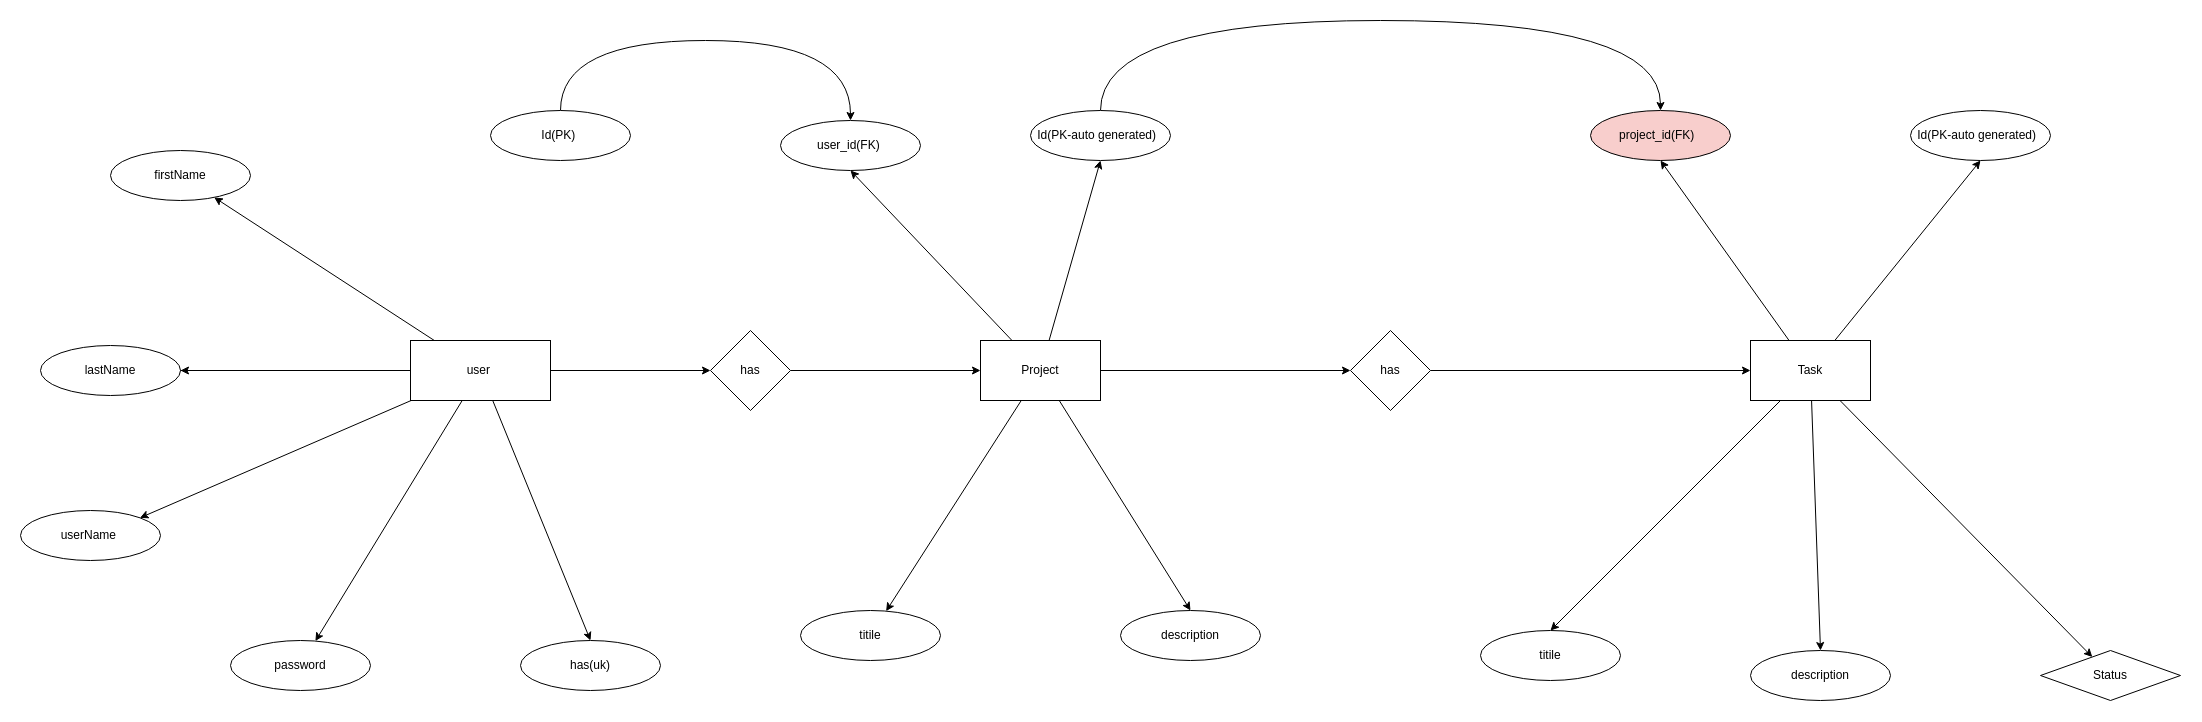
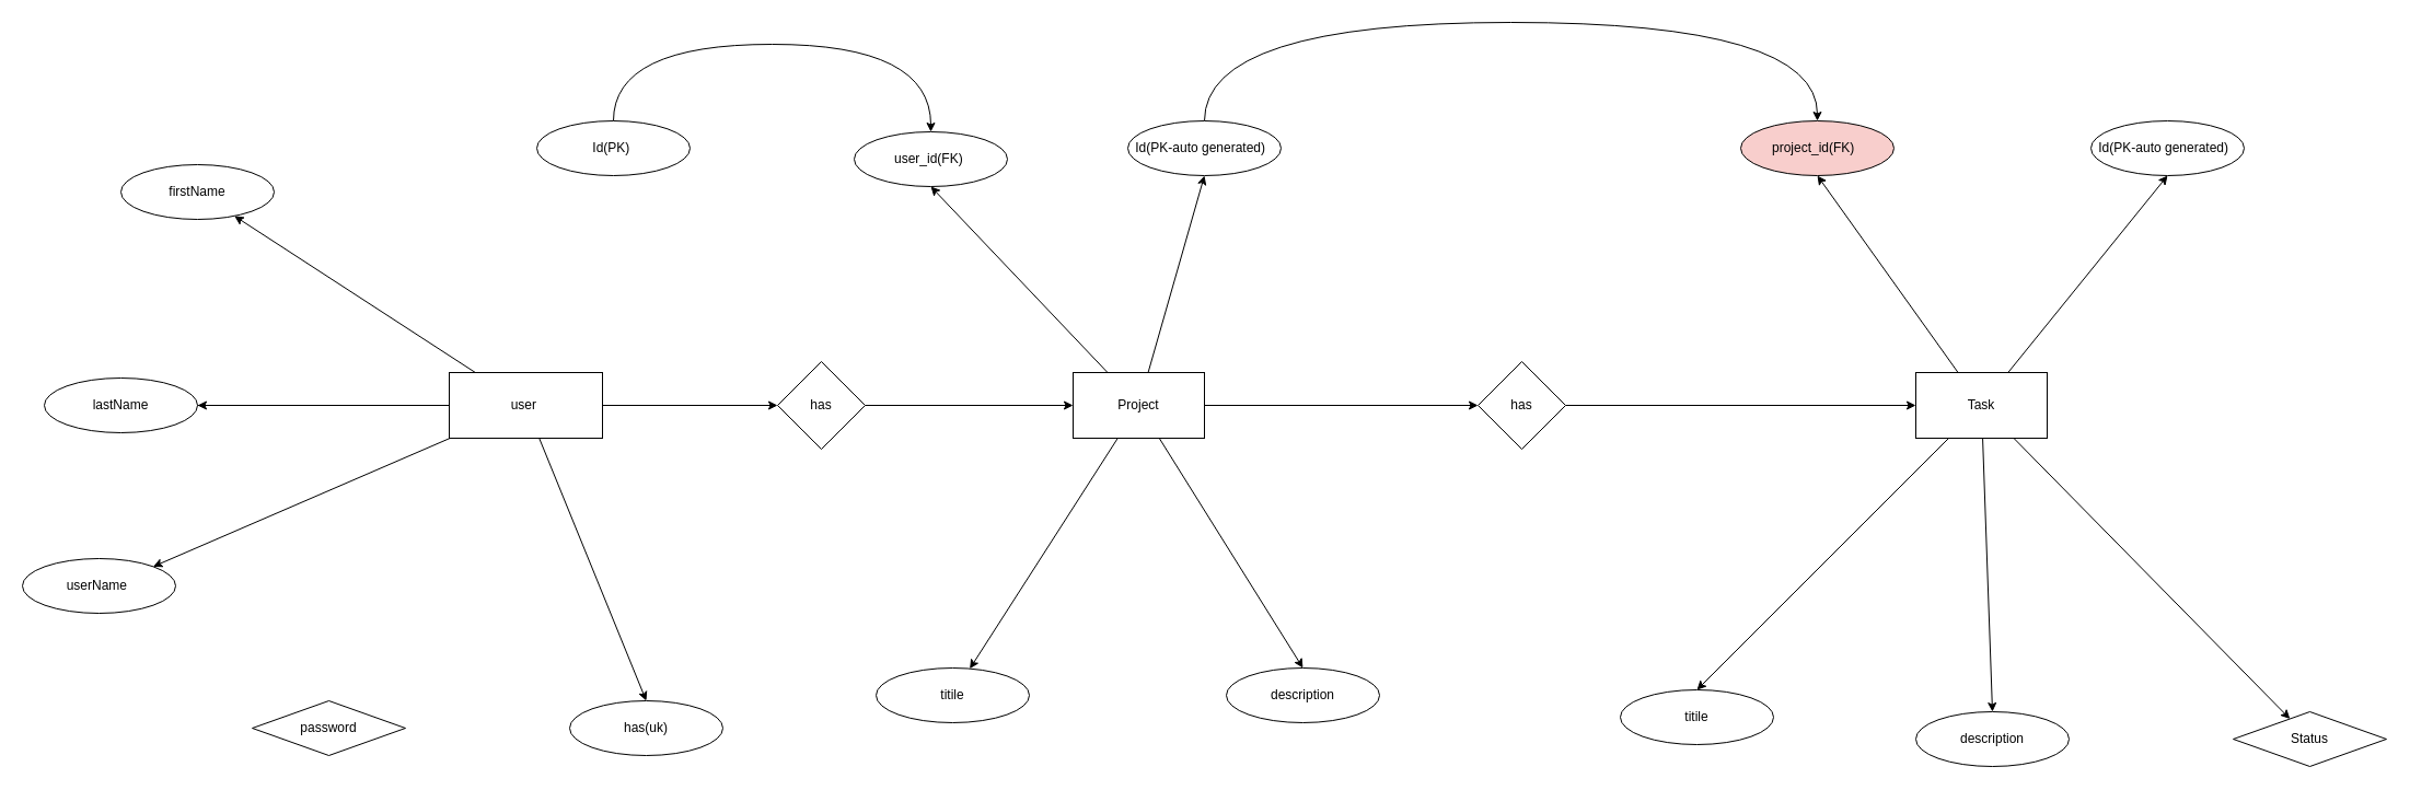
  <mxCell id="0" />
  <mxCell id="1" parent="0" />
  <mxCell id="2" value="" style="edgeStyle=orthogonalEdgeStyle;rounded=0;orthogonalLoop=1;jettySize=auto;html=1;" edge="1" parent="1" source="9" target="23"><mxGeometry relative="1" as="geometry" /></mxCell>
  <mxCell id="3" style="rounded=0;orthogonalLoop=1;jettySize=auto;html=1;" edge="1" parent="1" source="9" target="28"><mxGeometry relative="1" as="geometry" /></mxCell>
  <mxCell id="4" style="rounded=0;orthogonalLoop=1;jettySize=auto;html=1;" edge="1" parent="1" source="9" target="29"><mxGeometry relative="1" as="geometry" /></mxCell>
  <mxCell id="5" style="edgeStyle=orthogonalEdgeStyle;rounded=0;orthogonalLoop=1;jettySize=auto;html=1;" edge="1" parent="1" source="9"><mxGeometry relative="1" as="geometry"><mxPoint x="170" y="370" as="targetPoint" /></mxGeometry></mxCell>
  <mxCell id="6" style="rounded=0;orthogonalLoop=1;jettySize=auto;html=1;entryX=0.5;entryY=0;entryDx=0;entryDy=0;" edge="1" parent="1" source="9" target="30"><mxGeometry relative="1" as="geometry" /></mxCell>
- <mxCell id="7" style="rounded=0;orthogonalLoop=1;jettySize=auto;html=1;" edge="1" parent="1" source="9" target="34"><mxGeometry relative="1" as="geometry" /></mxCell>
  <mxCell id="8" style="rounded=0;orthogonalLoop=1;jettySize=auto;html=1;entryX=1;entryY=0;entryDx=0;entryDy=0;" edge="1" parent="1" source="9" target="35"><mxGeometry relative="1" as="geometry" /></mxCell>
  <mxCell id="9" value="user&amp;nbsp;" style="rounded=0;whiteSpace=wrap;html=1;" vertex="1" parent="1"><mxGeometry x="410" y="340" width="140" height="60" as="geometry" /></mxCell>
  <mxCell id="10" value="" style="edgeStyle=orthogonalEdgeStyle;rounded=0;orthogonalLoop=1;jettySize=auto;html=1;" edge="1" parent="1" source="15" target="25"><mxGeometry relative="1" as="geometry" /></mxCell>
  <mxCell id="11" style="rounded=0;orthogonalLoop=1;jettySize=auto;html=1;entryX=0.5;entryY=1;entryDx=0;entryDy=0;" edge="1" parent="1" source="15" target="31"><mxGeometry relative="1" as="geometry" /></mxCell>
  <mxCell id="12" style="rounded=0;orthogonalLoop=1;jettySize=auto;html=1;entryX=0.5;entryY=1;entryDx=0;entryDy=0;" edge="1" parent="1" source="15" target="33"><mxGeometry relative="1" as="geometry" /></mxCell>
  <mxCell id="13" style="rounded=0;orthogonalLoop=1;jettySize=auto;html=1;" edge="1" parent="1" source="15" target="36"><mxGeometry relative="1" as="geometry" /></mxCell>
  <mxCell id="14" style="rounded=0;orthogonalLoop=1;jettySize=auto;html=1;entryX=0.5;entryY=0;entryDx=0;entryDy=0;" edge="1" parent="1" source="15" target="37"><mxGeometry relative="1" as="geometry" /></mxCell>
  <mxCell id="15" value="Project" style="rounded=0;whiteSpace=wrap;html=1;" vertex="1" parent="1"><mxGeometry x="980" y="340" width="120" height="60" as="geometry" /></mxCell>
  <mxCell id="16" style="rounded=0;orthogonalLoop=1;jettySize=auto;html=1;entryX=0.5;entryY=1;entryDx=0;entryDy=0;" edge="1" parent="1" source="21" target="38"><mxGeometry relative="1" as="geometry" /></mxCell>
  <mxCell id="17" style="rounded=0;orthogonalLoop=1;jettySize=auto;html=1;entryX=0.5;entryY=1;entryDx=0;entryDy=0;" edge="1" parent="1" source="21" target="39"><mxGeometry relative="1" as="geometry" /></mxCell>
  <mxCell id="18" style="rounded=0;orthogonalLoop=1;jettySize=auto;html=1;entryX=0.5;entryY=0;entryDx=0;entryDy=0;" edge="1" parent="1" source="21" target="40"><mxGeometry relative="1" as="geometry" /></mxCell>
  <mxCell id="19" style="rounded=0;orthogonalLoop=1;jettySize=auto;html=1;entryX=0.5;entryY=0;entryDx=0;entryDy=0;" edge="1" parent="1" source="21" target="41"><mxGeometry relative="1" as="geometry" /></mxCell>
  <mxCell id="20" style="rounded=0;orthogonalLoop=1;jettySize=auto;html=1;" edge="1" parent="1" source="21" target="42"><mxGeometry relative="1" as="geometry" /></mxCell>
  <mxCell id="21" value="Task" style="rounded=0;whiteSpace=wrap;html=1;" vertex="1" parent="1"><mxGeometry x="1750" y="340" width="120" height="60" as="geometry" /></mxCell>
  <mxCell id="22" style="edgeStyle=orthogonalEdgeStyle;rounded=0;orthogonalLoop=1;jettySize=auto;html=1;entryX=0;entryY=0.5;entryDx=0;entryDy=0;" edge="1" parent="1" source="23" target="15"><mxGeometry relative="1" as="geometry" /></mxCell>
  <mxCell id="23" value="has" style="rhombus;whiteSpace=wrap;html=1;rounded=0;" vertex="1" parent="1"><mxGeometry x="710" y="330" width="80" height="80" as="geometry" /></mxCell>
  <mxCell id="24" style="edgeStyle=orthogonalEdgeStyle;rounded=0;orthogonalLoop=1;jettySize=auto;html=1;" edge="1" parent="1" source="25" target="21"><mxGeometry relative="1" as="geometry" /></mxCell>
  <mxCell id="25" value="has" style="rhombus;whiteSpace=wrap;html=1;rounded=0;" vertex="1" parent="1"><mxGeometry x="1350" y="330" width="80" height="80" as="geometry" /></mxCell>
  <mxCell id="26" style="edgeStyle=orthogonalEdgeStyle;curved=1;rounded=0;orthogonalLoop=1;jettySize=auto;html=1;entryX=0.5;entryY=0;entryDx=0;entryDy=0;" edge="1" parent="1" source="27" target="31"><mxGeometry relative="1" as="geometry"><Array as="points"><mxPoint x="560" y="40" /><mxPoint x="850" y="40" /></Array></mxGeometry></mxCell>
  <mxCell id="27" value="Id(PK)&amp;nbsp;" style="ellipse;whiteSpace=wrap;html=1;" vertex="1" parent="1"><mxGeometry x="490" y="110" width="140" height="50" as="geometry" /></mxCell>
  <mxCell id="28" value="firstName" style="ellipse;whiteSpace=wrap;html=1;" vertex="1" parent="1"><mxGeometry x="110" y="150" width="140" height="50" as="geometry" /></mxCell>
  <mxCell id="29" value="lastName" style="ellipse;whiteSpace=wrap;html=1;" vertex="1" parent="1"><mxGeometry x="40" y="345" width="140" height="50" as="geometry" /></mxCell>
  <mxCell id="30" value="has(uk)" style="ellipse;whiteSpace=wrap;html=1;" vertex="1" parent="1"><mxGeometry x="520" y="640" width="140" height="50" as="geometry" /></mxCell>
  <mxCell id="31" value="user_id(FK)&amp;nbsp;" style="ellipse;whiteSpace=wrap;html=1;" vertex="1" parent="1"><mxGeometry x="780" y="120" width="140" height="50" as="geometry" /></mxCell>
  <mxCell id="32" style="edgeStyle=orthogonalEdgeStyle;curved=1;rounded=0;orthogonalLoop=1;jettySize=auto;html=1;entryX=0.5;entryY=0;entryDx=0;entryDy=0;" edge="1" parent="1" source="33" target="38"><mxGeometry relative="1" as="geometry"><Array as="points"><mxPoint x="1100" y="20" /><mxPoint x="1660" y="20" /></Array></mxGeometry></mxCell>
  <mxCell id="33" value="Id(PK-auto generated)&amp;nbsp;&amp;nbsp;" style="ellipse;whiteSpace=wrap;html=1;" vertex="1" parent="1"><mxGeometry x="1030" y="110" width="140" height="50" as="geometry" /></mxCell>
- <mxCell id="34" value="password" style="ellipse;whiteSpace=wrap;html=1;" vertex="1" parent="1"><mxGeometry x="230" y="640" width="140" height="50" as="geometry" /></mxCell>
+ <mxCell id="34" value="password" style="rhombus;whiteSpace=wrap;html=1;" vertex="1" parent="1"><mxGeometry x="230" y="640" width="140" height="50" as="geometry" /></mxCell>
  <mxCell id="35" value="userName&amp;nbsp;" style="ellipse;whiteSpace=wrap;html=1;" vertex="1" parent="1"><mxGeometry x="20" y="510" width="140" height="50" as="geometry" /></mxCell>
  <mxCell id="36" value="titile" style="ellipse;whiteSpace=wrap;html=1;" vertex="1" parent="1"><mxGeometry x="800" y="610" width="140" height="50" as="geometry" /></mxCell>
  <mxCell id="37" value="description" style="ellipse;whiteSpace=wrap;html=1;" vertex="1" parent="1"><mxGeometry x="1120" y="610" width="140" height="50" as="geometry" /></mxCell>
  <mxCell id="38" value="project_id(FK)&amp;nbsp;&amp;nbsp;" style="ellipse;whiteSpace=wrap;html=1;fillColor=#f8cecc;" vertex="1" parent="1"><mxGeometry x="1590" y="110" width="140" height="50" as="geometry" /></mxCell>
  <mxCell id="39" value="Id(PK-auto generated)&amp;nbsp;&amp;nbsp;" style="ellipse;whiteSpace=wrap;html=1;" vertex="1" parent="1"><mxGeometry x="1910" y="110" width="140" height="50" as="geometry" /></mxCell>
  <mxCell id="40" value="description" style="ellipse;whiteSpace=wrap;html=1;" vertex="1" parent="1"><mxGeometry x="1750" y="650" width="140" height="50" as="geometry" /></mxCell>
  <mxCell id="41" value="titile" style="ellipse;whiteSpace=wrap;html=1;" vertex="1" parent="1"><mxGeometry x="1480" y="630" width="140" height="50" as="geometry" /></mxCell>
  <mxCell id="42" value="Status" style="rhombus;whiteSpace=wrap;html=1;" vertex="1" parent="1"><mxGeometry x="2040" y="650" width="140" height="50" as="geometry" /></mxCell>
